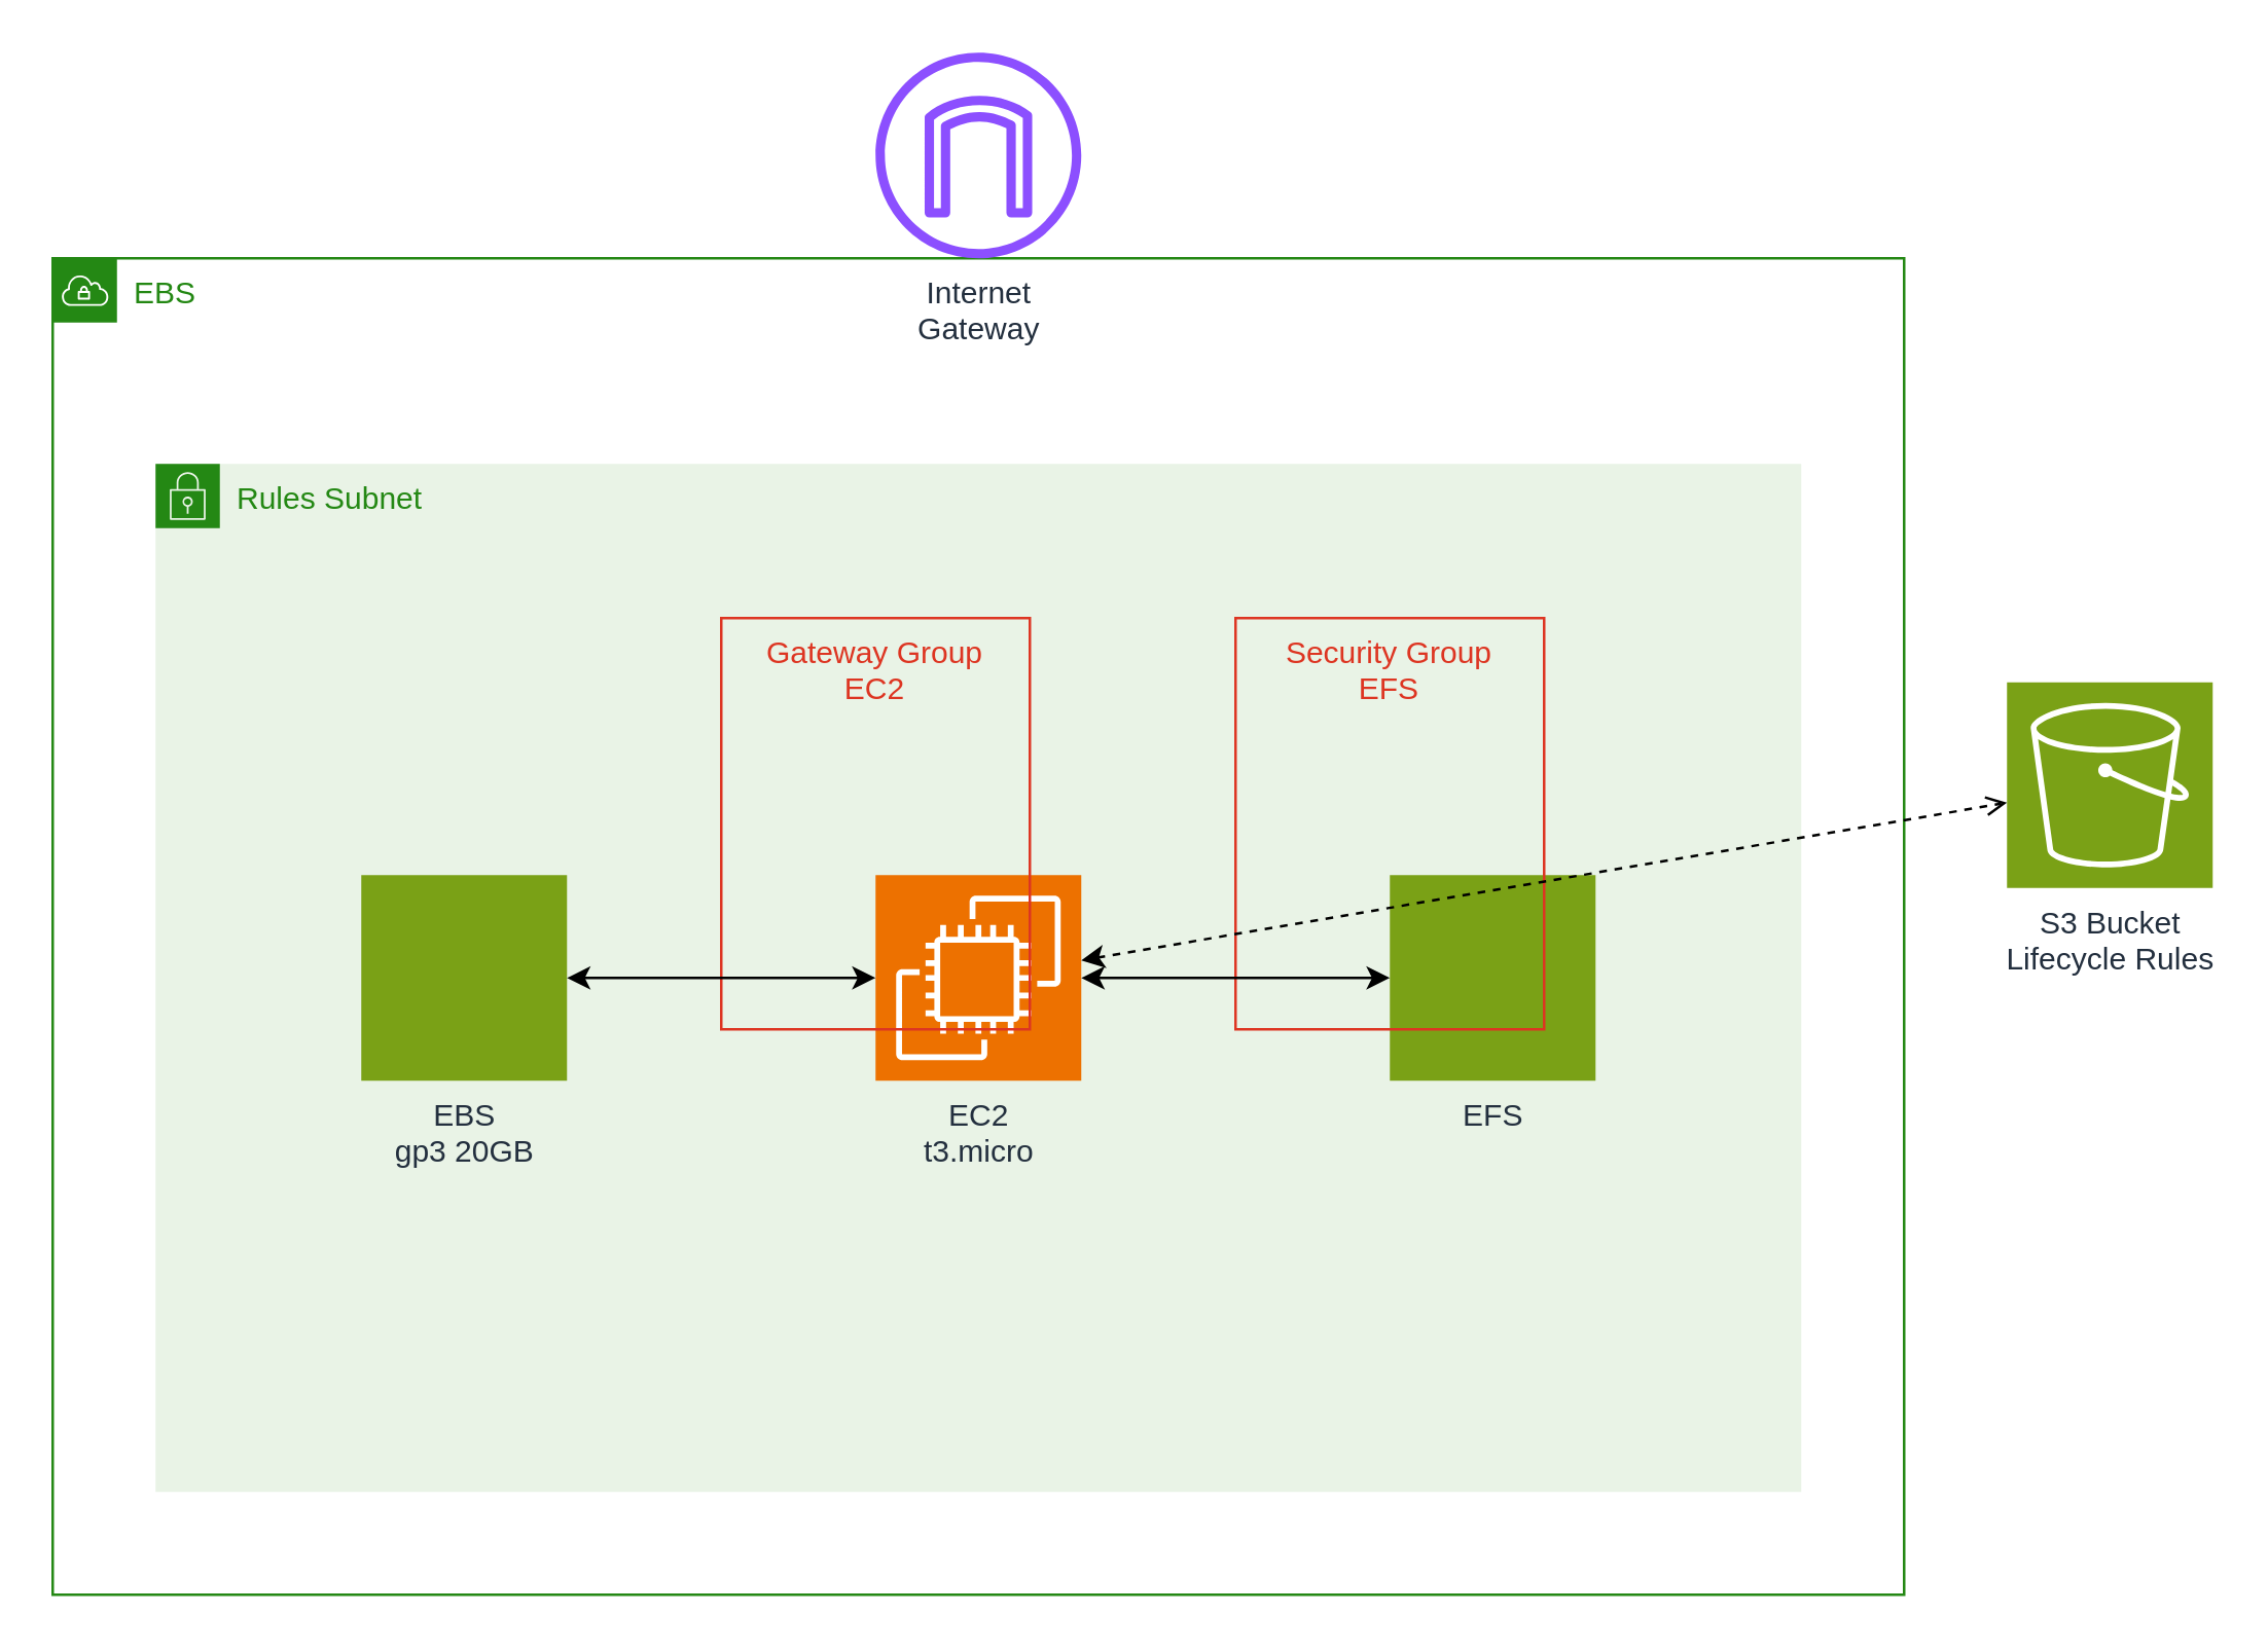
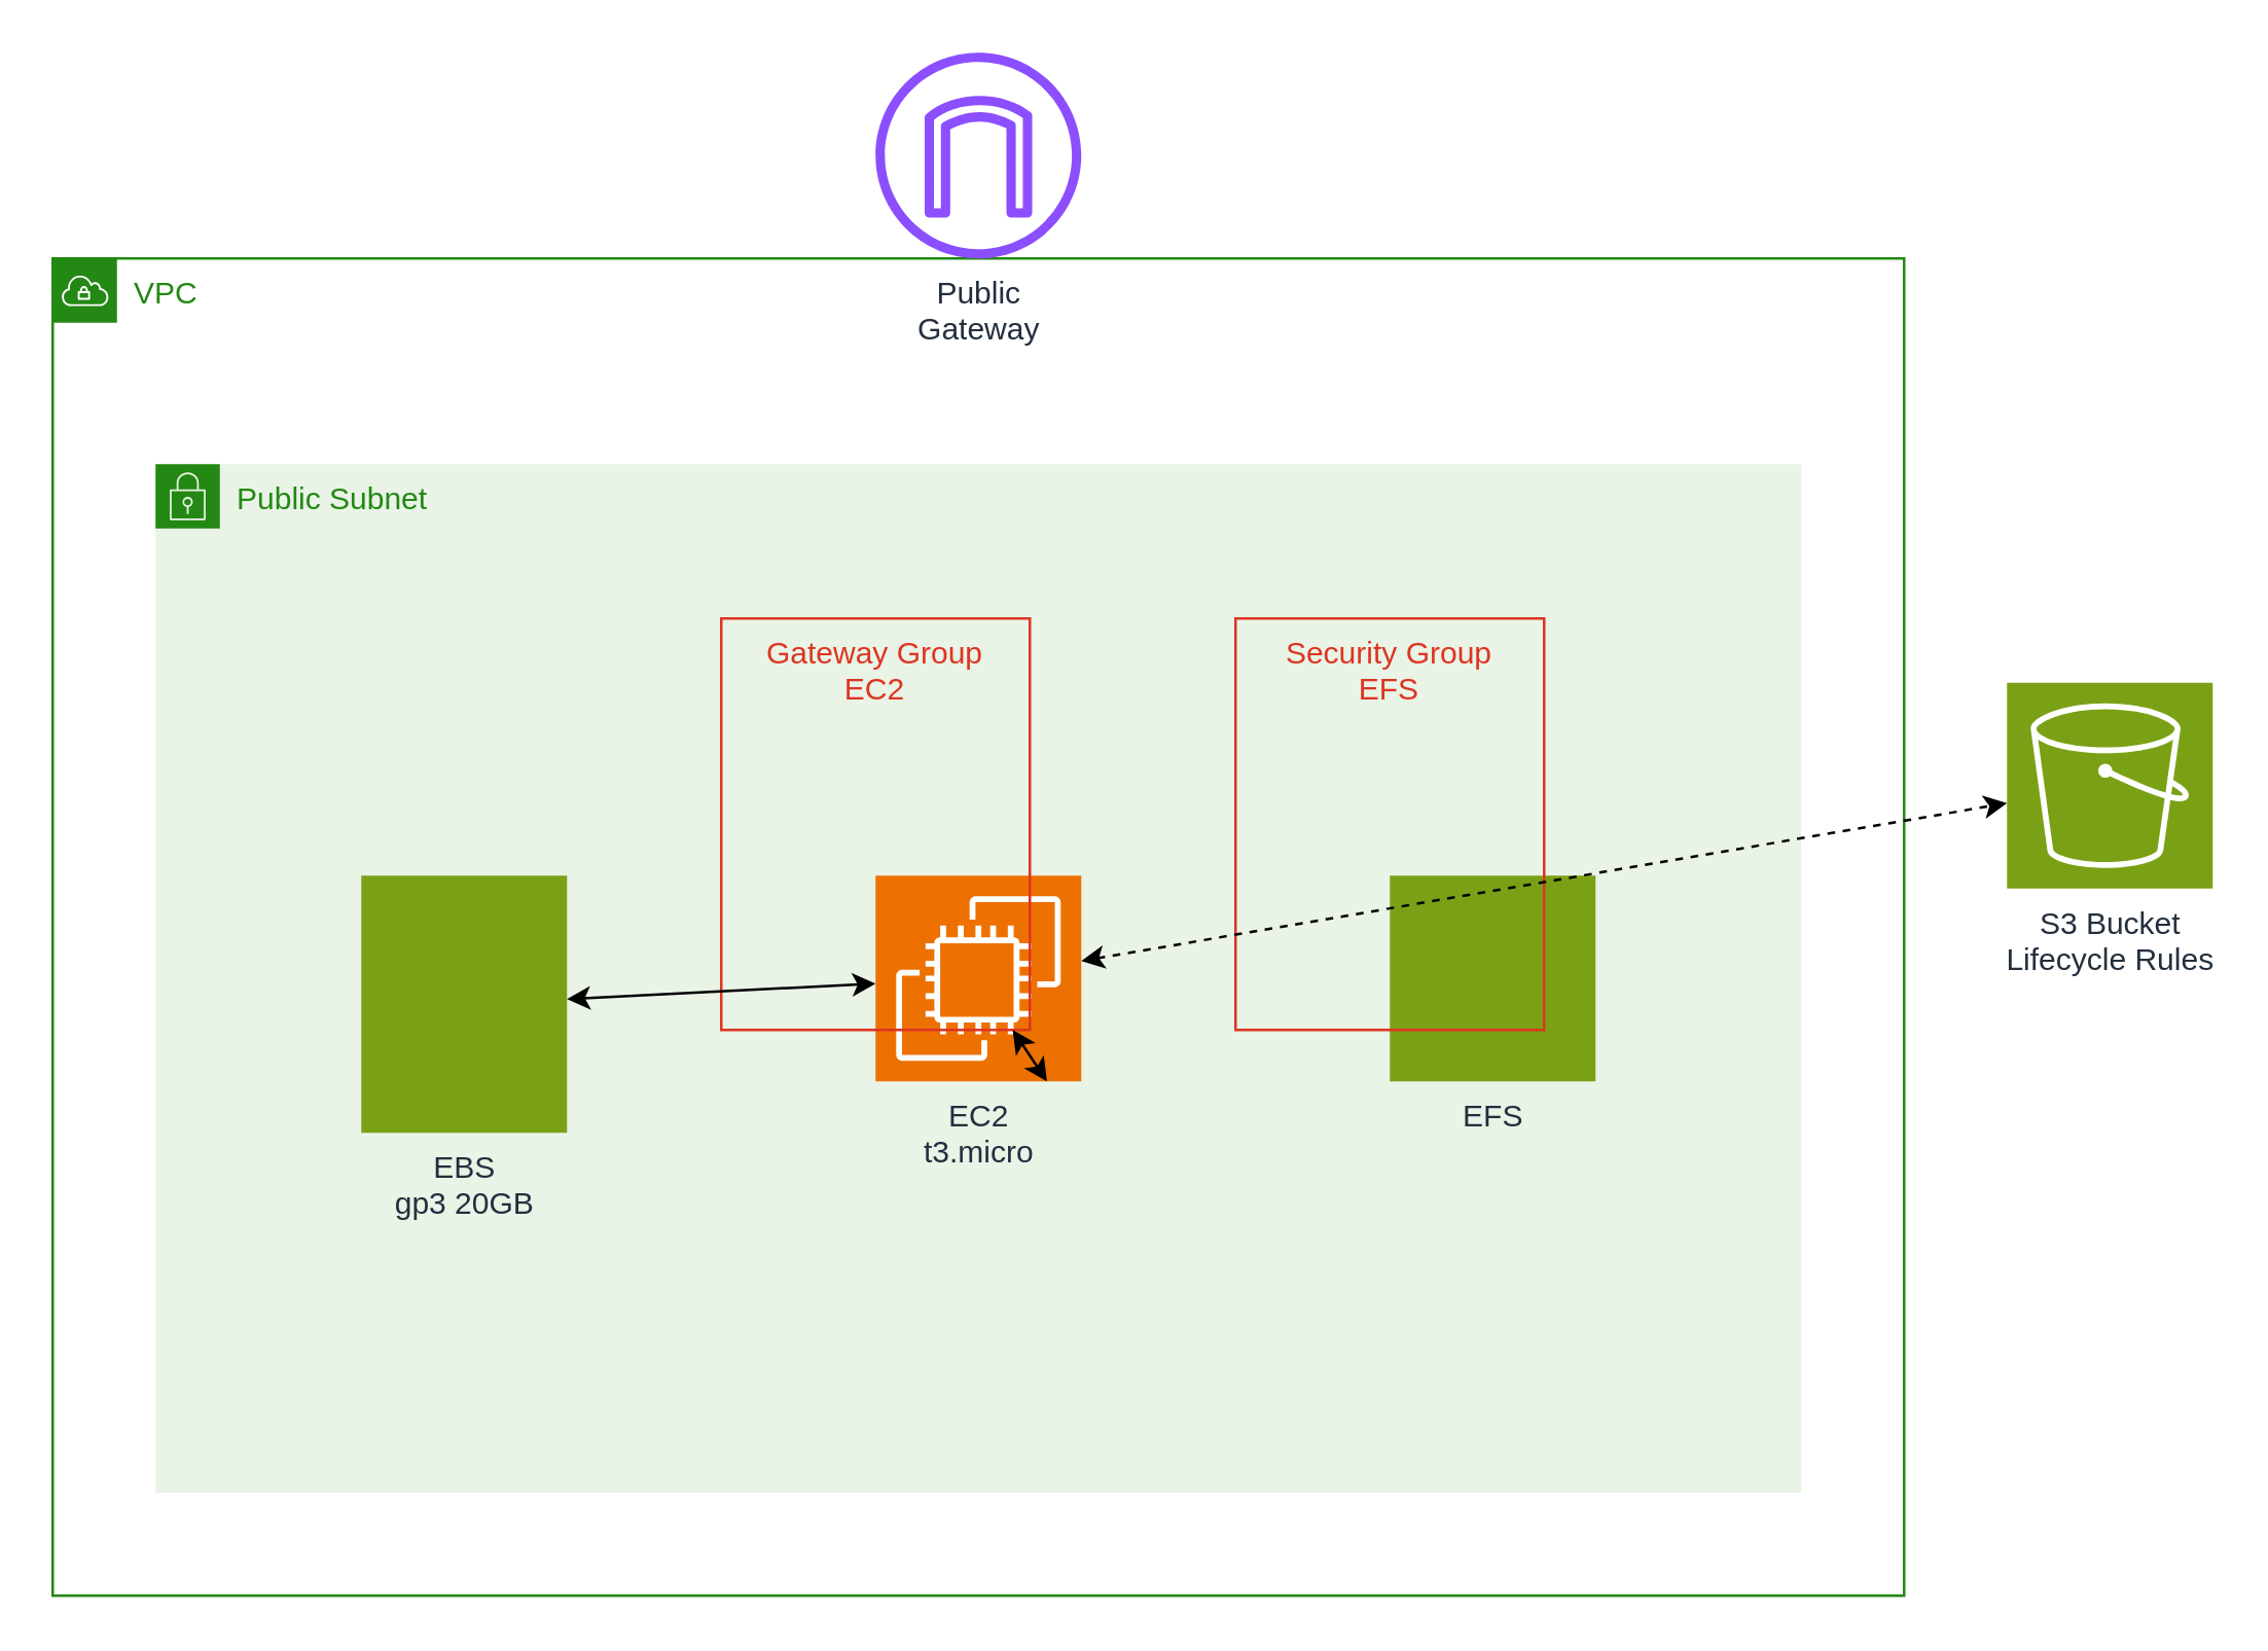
  <mxCell id="0" />
  <mxCell id="1" parent="0" />
- <mxCell id="2" value="EBS" style="points=[[0,0],[0.25,0],[0.5,0],[0.75,0],[1,0],[1,0.25],[1,0.5],[1,0.75],[1,1],[0.75,1],[0.5,1],[0.25,1],[0,1],[0,0.75],[0,0.5],[0,0.25]];outlineConnect=0;gradientColor=none;html=1;whiteSpace=wrap;fontSize=12;fontStyle=0;container=1;pointerEvents=0;collapsible=0;recursiveResize=0;shape=mxgraph.aws4.group;grIcon=mxgraph.aws4.group_vpc;strokeColor=#248814;fillColor=none;verticalAlign=top;align=left;spacingLeft=30;fontColor=#248814;dashed=0;" vertex="1" parent="1"><mxGeometry x="20" y="100" width="720" height="520" as="geometry" /></mxCell>
- <mxCell id="3" value="Rules Subnet" style="points=[[0,0],[0.25,0],[0.5,0],[0.75,0],[1,0],[1,0.25],[1,0.5],[1,0.75],[1,1],[0.75,1],[0.5,1],[0.25,1],[0,1],[0,0.75],[0,0.5],[0,0.25]];outlineConnect=0;gradientColor=none;html=1;whiteSpace=wrap;fontSize=12;fontStyle=0;container=1;pointerEvents=0;collapsible=0;recursiveResize=0;shape=mxgraph.aws4.group;grIcon=mxgraph.aws4.group_security_group;grStroke=0;strokeColor=#248814;fillColor=#E9F3E6;verticalAlign=top;align=left;spacingLeft=30;fontColor=#248814;dashed=0;" vertex="1" parent="2"><mxGeometry x="40" y="80" width="640" height="400" as="geometry" /></mxCell>
+ <mxCell id="2" value="VPC" style="points=[[0,0],[0.25,0],[0.5,0],[0.75,0],[1,0],[1,0.25],[1,0.5],[1,0.75],[1,1],[0.75,1],[0.5,1],[0.25,1],[0,1],[0,0.75],[0,0.5],[0,0.25]];outlineConnect=0;gradientColor=none;html=1;whiteSpace=wrap;fontSize=12;fontStyle=0;container=1;pointerEvents=0;collapsible=0;recursiveResize=0;shape=mxgraph.aws4.group;grIcon=mxgraph.aws4.group_vpc;strokeColor=#248814;fillColor=none;verticalAlign=top;align=left;spacingLeft=30;fontColor=#248814;dashed=0;" vertex="1" parent="1"><mxGeometry x="20" y="100" width="720" height="520" as="geometry" /></mxCell>
+ <mxCell id="3" value="Public Subnet" style="points=[[0,0],[0.25,0],[0.5,0],[0.75,0],[1,0],[1,0.25],[1,0.5],[1,0.75],[1,1],[0.75,1],[0.5,1],[0.25,1],[0,1],[0,0.75],[0,0.5],[0,0.25]];outlineConnect=0;gradientColor=none;html=1;whiteSpace=wrap;fontSize=12;fontStyle=0;container=1;pointerEvents=0;collapsible=0;recursiveResize=0;shape=mxgraph.aws4.group;grIcon=mxgraph.aws4.group_security_group;grStroke=0;strokeColor=#248814;fillColor=#E9F3E6;verticalAlign=top;align=left;spacingLeft=30;fontColor=#248814;dashed=0;" vertex="1" parent="2"><mxGeometry x="40" y="80" width="640" height="400" as="geometry" /></mxCell>
  <mxCell id="4" value="EC2&#10;t3.micro" style="sketch=0;points=[[0,0,0],[0.25,0,0],[0.5,0,0],[0.75,0,0],[1,0,0],[0,1,0],[0.25,1,0],[0.5,1,0],[0.75,1,0],[1,1,0],[0,0.25,0],[0,0.5,0],[0,0.75,0],[1,0.25,0],[1,0.5,0],[1,0.75,0]];outlineConnect=0;fontColor=#232F3E;fillColor=#ED7100;strokeColor=#ffffff;dashed=0;verticalLabelPosition=bottom;verticalAlign=top;align=center;html=1;fontSize=12;fontStyle=0;aspect=fixed;shape=mxgraph.aws4.resourceIcon;resIcon=mxgraph.aws4.ec2;" vertex="1" parent="3"><mxGeometry x="280" y="160" width="80" height="80" as="geometry" /></mxCell>
  <mxCell id="5" value="EFS" style="sketch=0;points=[[0,0,0],[0.25,0,0],[0.5,0,0],[0.75,0,0],[1,0,0],[0,1,0],[0.25,1,0],[0.5,1,0],[0.75,1,0],[1,1,0],[0,0.25,0],[0,0.5,0],[0,0.75,0],[1,0.25,0],[1,0.5,0],[1,0.75,0]];outlineConnect=0;fontColor=#232F3E;fillColor=#7AA116;strokeColor=#ffffff;dashed=0;verticalLabelPosition=bottom;verticalAlign=top;align=center;html=1;fontSize=12;fontStyle=0;aspect=fixed;shape=mxgraph.aws4.resourceIcon;resIcon=mxgraph.aws4.efs;" vertex="1" parent="3"><mxGeometry x="480" y="160" width="80" height="80" as="geometry" /></mxCell>
- <mxCell id="6" value="EBS&#10;gp3 20GB" style="sketch=0;points=[[0,0,0],[0.25,0,0],[0.5,0,0],[0.75,0,0],[1,0,0],[0,1,0],[0.25,1,0],[0.5,1,0],[0.75,1,0],[1,1,0],[0,0.25,0],[0,0.5,0],[0,0.75,0],[1,0.25,0],[1,0.5,0],[1,0.75,0]];outlineConnect=0;fontColor=#232F3E;fillColor=#7AA116;strokeColor=#ffffff;dashed=0;verticalLabelPosition=bottom;verticalAlign=top;align=center;html=1;fontSize=12;fontStyle=0;aspect=fixed;shape=mxgraph.aws4.resourceIcon;resIcon=mxgraph.aws4.ebs;" vertex="1" parent="3"><mxGeometry x="80" y="160" width="80" height="80" as="geometry" /></mxCell>
- <mxCell id="7" value="Internet&#10;Gateway" style="sketch=0;outlineConnect=0;fontColor=#232F3E;gradientColor=none;fillColor=#8C4FFF;strokeColor=none;dashed=0;verticalLabelPosition=bottom;verticalAlign=top;align=center;html=1;fontSize=12;fontStyle=0;aspect=fixed;pointerEvents=1;shape=mxgraph.aws4.internet_gateway;" vertex="1" parent="1"><mxGeometry x="340" y="20" width="80" height="80" as="geometry" /></mxCell>
+ <mxCell id="6" value="EBS&#10;gp3 20GB" style="sketch=0;points=[[0,0,0],[0.25,0,0],[0.5,0,0],[0.75,0,0],[1,0,0],[0,1,0],[0.25,1,0],[0.5,1,0],[0.75,1,0],[1,1,0],[0,0.25,0],[0,0.5,0],[0,0.75,0],[1,0.25,0],[1,0.5,0],[1,0.75,0]];outlineConnect=0;fontColor=#232F3E;fillColor=#7AA116;strokeColor=#ffffff;dashed=0;verticalLabelPosition=bottom;verticalAlign=top;align=center;html=1;fontSize=12;fontStyle=0;aspect=fixed;shape=mxgraph.aws4.resourceIcon;resIcon=mxgraph.aws4.ebs;" vertex="1" parent="3"><mxGeometry x="80" y="160" width="80" height="100" as="geometry" /></mxCell>
+ <mxCell id="7" value="Public&#10;Gateway" style="sketch=0;outlineConnect=0;fontColor=#232F3E;gradientColor=none;fillColor=#8C4FFF;strokeColor=none;dashed=0;verticalLabelPosition=bottom;verticalAlign=top;align=center;html=1;fontSize=12;fontStyle=0;aspect=fixed;pointerEvents=1;shape=mxgraph.aws4.internet_gateway;" vertex="1" parent="1"><mxGeometry x="340" y="20" width="80" height="80" as="geometry" /></mxCell>
  <mxCell id="8" value="S3 Bucket&#10;Lifecycle Rules" style="sketch=0;points=[[0,0,0],[0.25,0,0],[0.5,0,0],[0.75,0,0],[1,0,0],[0,1,0],[0.25,1,0],[0.5,1,0],[0.75,1,0],[1,1,0],[0,0.25,0],[0,0.5,0],[0,0.75,0],[1,0.25,0],[1,0.5,0],[1,0.75,0]];outlineConnect=0;fontColor=#232F3E;fillColor=#7AA116;strokeColor=#ffffff;dashed=0;verticalLabelPosition=bottom;verticalAlign=top;align=center;html=1;fontSize=12;fontStyle=0;aspect=fixed;shape=mxgraph.aws4.resourceIcon;resIcon=mxgraph.aws4.s3;" vertex="1" parent="1"><mxGeometry x="780" y="265" width="80" height="80" as="geometry" /></mxCell>
  <mxCell id="9" value="Gateway Group&#10;EC2" style="fillColor=none;strokeColor=#DD3522;verticalAlign=top;fontStyle=0;fontColor=#DD3522;whiteSpace=wrap;html=1;" vertex="1" parent="1"><mxGeometry x="280" y="240" width="120" height="160" as="geometry" /></mxCell>
  <mxCell id="10" value="Security Group&#10;EFS" style="fillColor=none;strokeColor=#DD3522;verticalAlign=top;fontStyle=0;fontColor=#DD3522;whiteSpace=wrap;html=1;" vertex="1" parent="1"><mxGeometry x="480" y="240" width="120" height="160" as="geometry" /></mxCell>
  <mxCell id="11" value="" style="endArrow=classic;startArrow=classic;html=1;rounded=0;" edge="1" parent="1" source="6" target="4"><mxGeometry width="50" height="50" relative="1" as="geometry" /></mxCell>
- <mxCell id="12" value="" style="endArrow=classic;startArrow=classic;html=1;rounded=0;" edge="1" parent="1" source="4" target="5"><mxGeometry width="50" height="50" relative="1" as="geometry" /></mxCell>
- <mxCell id="13" value="" style="endArrow=open;startArrow=classic;html=1;rounded=0;dashed=1;" edge="1" parent="1" source="4" target="8"><mxGeometry width="50" height="50" relative="1" as="geometry" /></mxCell>
+ <mxCell id="12" value="" style="endArrow=classic;startArrow=classic;html=1;rounded=0;" edge="1" parent="1" source="4" target="9"><mxGeometry width="50" height="50" relative="1" as="geometry" /></mxCell>
+ <mxCell id="13" value="" style="endArrow=classic;startArrow=classic;html=1;rounded=0;dashed=1;" edge="1" parent="1" source="4" target="8"><mxGeometry width="50" height="50" relative="1" as="geometry" /></mxCell>
